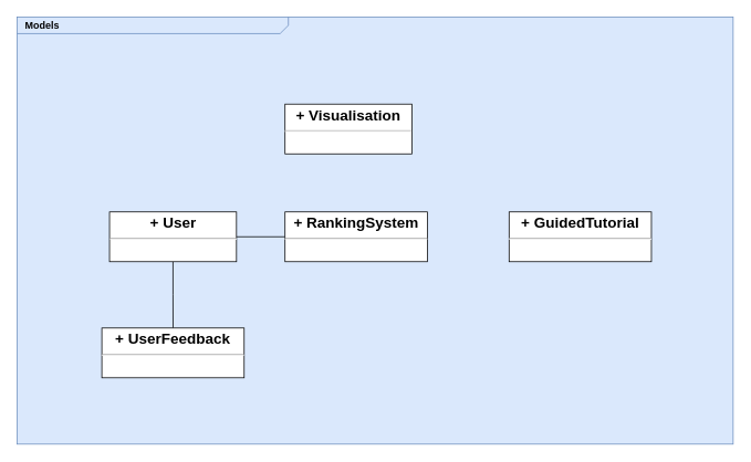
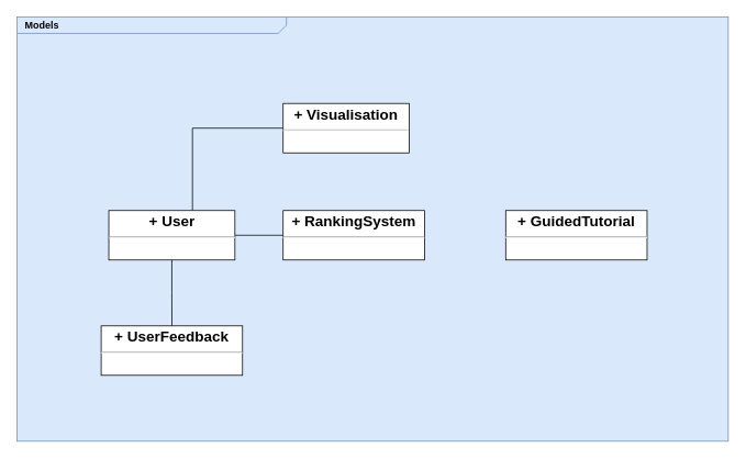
  <mxCell id="0" style=";html=1;" />
  <mxCell id="1" style=";html=1;" parent="0" />
  <mxCell id="2" value="&lt;p style=&quot;margin: 0px ; margin-top: 4px ; margin-left: 10px ; text-align: left&quot;&gt;&lt;b&gt;Models&lt;/b&gt;&lt;/p&gt;" style="html=1;strokeWidth=1;shape=mxgraph.sysml.package;html=1;overflow=fill;whiteSpace=wrap;fillColor=#dae8fc;fontSize=12;align=center;labelX=327.64;strokeColor=#6c8ebf;" parent="1" vertex="1"><mxGeometry x="20" y="20" width="863" height="515" as="geometry" /></mxCell>
  <mxCell id="3" style="edgeStyle=orthogonalEdgeStyle;rounded=0;orthogonalLoop=1;jettySize=auto;html=1;endArrow=none;startFill=0;" edge="1" parent="1" source="6" target="8"><mxGeometry relative="1" as="geometry" /></mxCell>
  <mxCell id="4" style="edgeStyle=orthogonalEdgeStyle;rounded=0;orthogonalLoop=1;jettySize=auto;html=1;endArrow=none;startFill=0;" edge="1" parent="1" source="6" target="9"><mxGeometry relative="1" as="geometry" /></mxCell>
+ <mxCell id="5" style="edgeStyle=orthogonalEdgeStyle;rounded=0;orthogonalLoop=1;jettySize=auto;html=1;endArrow=none;startFill=0;" edge="1" parent="1" source="6" target="7"><mxGeometry relative="1" as="geometry"><Array as="points"><mxPoint x="233" y="155" /></Array></mxGeometry></mxCell>
  <mxCell id="6" value="&lt;p style=&quot;margin: 0px ; margin-top: 4px ; text-align: center&quot;&gt;&lt;b style=&quot;background-color: transparent; color: light-dark(rgb(0, 0, 0), rgb(255, 255, 255));&quot;&gt;&lt;font style=&quot;font-size: 18px;&quot;&gt;+ User&lt;/font&gt;&lt;/b&gt;&lt;/p&gt;&lt;hr&gt;&lt;p style=&quot;margin: 0px ; margin-left: 8px ; text-align: left&quot;&gt;&lt;br&gt;&lt;/p&gt;" style="shape=rect;html=1;overflow=fill;whiteSpace=wrap;" parent="1" vertex="1"><mxGeometry x="131.5" y="255" width="153" height="60" as="geometry" /></mxCell>
  <mxCell id="7" value="&lt;p style=&quot;margin: 0px ; margin-top: 4px ; text-align: center&quot;&gt;&lt;b style=&quot;background-color: transparent; color: light-dark(rgb(0, 0, 0), rgb(255, 255, 255));&quot;&gt;&lt;font style=&quot;font-size: 18px;&quot;&gt;+ Visualisation&lt;/font&gt;&lt;/b&gt;&lt;/p&gt;&lt;hr&gt;&lt;p style=&quot;margin: 0px ; margin-left: 8px ; text-align: left&quot;&gt;&lt;br&gt;&lt;/p&gt;" style="shape=rect;html=1;overflow=fill;whiteSpace=wrap;" vertex="1" parent="1"><mxGeometry x="343" y="125" width="153" height="60" as="geometry" /></mxCell>
  <mxCell id="8" value="&lt;p style=&quot;margin: 0px ; margin-top: 4px ; text-align: center&quot;&gt;&lt;b style=&quot;background-color: transparent; color: light-dark(rgb(0, 0, 0), rgb(255, 255, 255));&quot;&gt;&lt;font style=&quot;font-size: 18px;&quot;&gt;+ UserFeedback&lt;/font&gt;&lt;/b&gt;&lt;/p&gt;&lt;hr&gt;&lt;p style=&quot;margin: 0px ; margin-left: 8px ; text-align: left&quot;&gt;&lt;br&gt;&lt;/p&gt;" style="shape=rect;html=1;overflow=fill;whiteSpace=wrap;" vertex="1" parent="1"><mxGeometry x="122.25" y="395" width="171.5" height="60" as="geometry" /></mxCell>
  <mxCell id="9" value="&lt;p style=&quot;margin: 0px ; margin-top: 4px ; text-align: center&quot;&gt;&lt;b style=&quot;background-color: transparent; color: light-dark(rgb(0, 0, 0), rgb(255, 255, 255));&quot;&gt;&lt;font style=&quot;font-size: 18px;&quot;&gt;+ RankingSystem&lt;/font&gt;&lt;/b&gt;&lt;/p&gt;&lt;hr&gt;&lt;p style=&quot;margin: 0px ; margin-left: 8px ; text-align: left&quot;&gt;&lt;br&gt;&lt;/p&gt;" style="shape=rect;html=1;overflow=fill;whiteSpace=wrap;" vertex="1" parent="1"><mxGeometry x="343" y="255" width="171.5" height="60" as="geometry" /></mxCell>
  <mxCell id="10" value="&lt;p style=&quot;margin: 0px ; margin-top: 4px ; text-align: center&quot;&gt;&lt;b style=&quot;background-color: transparent; color: light-dark(rgb(0, 0, 0), rgb(255, 255, 255));&quot;&gt;&lt;font style=&quot;font-size: 18px;&quot;&gt;+ GuidedTutorial&lt;/font&gt;&lt;/b&gt;&lt;/p&gt;&lt;hr&gt;&lt;p style=&quot;margin: 0px ; margin-left: 8px ; text-align: left&quot;&gt;&lt;br&gt;&lt;/p&gt;" style="shape=rect;html=1;overflow=fill;whiteSpace=wrap;" vertex="1" parent="1"><mxGeometry x="613" y="255" width="171.5" height="60" as="geometry" /></mxCell>
